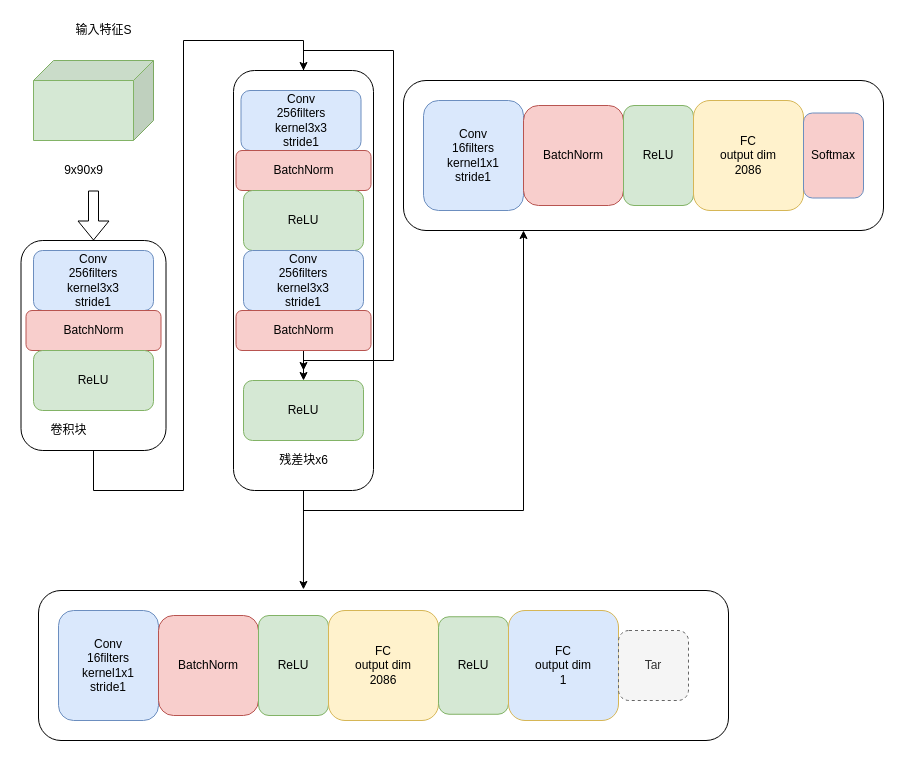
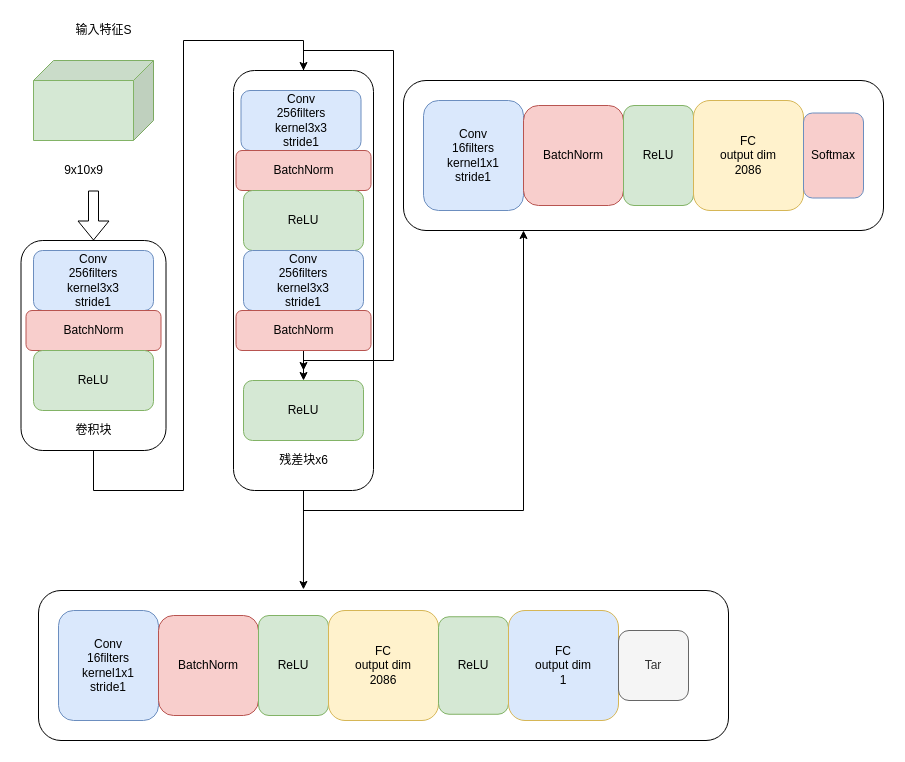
  <mxCell id="0" />
  <mxCell id="1" parent="0" />
  <mxCell id="2" value="" style="shape=cube;whiteSpace=wrap;html=1;boundedLbl=1;backgroundOutline=1;darkOpacity=0.05;darkOpacity2=0.1;direction=east;flipH=1;fillColor=#d5e8d4;strokeColor=#82b366;" parent="1" vertex="1"><mxGeometry x="33" y="60" width="120" height="80" as="geometry" /></mxCell>
  <mxCell id="3" value="输入特征S" style="text;html=1;align=center;verticalAlign=middle;resizable=0;points=[];autosize=1;strokeColor=none;fillColor=none;" parent="1" vertex="1"><mxGeometry x="68" y="20" width="70" height="20" as="geometry" /></mxCell>
- <mxCell id="4" value="9x90x9" style="text;html=1;align=center;verticalAlign=middle;resizable=0;points=[];autosize=1;strokeColor=none;fillColor=none;" parent="1" vertex="1"><mxGeometry x="58" y="160" width="50" height="20" as="geometry" /></mxCell>
+ <mxCell id="4" value="9x10x9" style="text;html=1;align=center;verticalAlign=middle;resizable=0;points=[];autosize=1;strokeColor=none;fillColor=none;" parent="1" vertex="1"><mxGeometry x="58" y="160" width="50" height="20" as="geometry" /></mxCell>
  <mxCell id="5" value="&lt;br&gt;" style="rounded=1;whiteSpace=wrap;html=1;" parent="1" vertex="1"><mxGeometry x="20.5" y="240" width="145" height="210" as="geometry" /></mxCell>
  <mxCell id="6" value="Conv&lt;br&gt;256filters&lt;br&gt;kernel3x3&lt;br&gt;stride1" style="rounded=1;whiteSpace=wrap;html=1;labelBackgroundColor=none;fillColor=#dae8fc;strokeColor=#6c8ebf;" parent="1" vertex="1"><mxGeometry x="33" y="250" width="120" height="60" as="geometry" /></mxCell>
  <mxCell id="7" value="BatchNorm" style="rounded=1;whiteSpace=wrap;html=1;labelBackgroundColor=none;fillColor=#f8cecc;strokeColor=#b85450;" parent="1" vertex="1"><mxGeometry x="25.5" y="310" width="135" height="40" as="geometry" /></mxCell>
  <mxCell id="8" value="ReLU" style="rounded=1;whiteSpace=wrap;html=1;labelBackgroundColor=none;fillColor=#d5e8d4;strokeColor=#82b366;" parent="1" vertex="1"><mxGeometry x="33" y="350" width="120" height="60" as="geometry" /></mxCell>
- <mxCell id="9" value="卷积块" style="text;html=1;align=center;verticalAlign=middle;resizable=0;points=[];autosize=1;strokeColor=none;fillColor=none;" parent="1" vertex="1"><mxGeometry x="43" y="420" width="50" height="20" as="geometry" /></mxCell>
+ <mxCell id="9" value="卷积块" style="text;html=1;align=center;verticalAlign=middle;resizable=0;points=[];autosize=1;strokeColor=none;fillColor=none;" parent="1" vertex="1"><mxGeometry x="68" y="420" width="50" height="20" as="geometry" /></mxCell>
  <mxCell id="10" style="edgeStyle=orthogonalEdgeStyle;rounded=0;orthogonalLoop=1;jettySize=auto;html=1;exitX=0.5;exitY=1;exitDx=0;exitDy=0;entryX=0.384;entryY=-0.007;entryDx=0;entryDy=0;entryPerimeter=0;" parent="1" source="12" target="28" edge="1"><mxGeometry relative="1" as="geometry" /></mxCell>
  <mxCell id="11" style="edgeStyle=orthogonalEdgeStyle;rounded=0;orthogonalLoop=1;jettySize=auto;html=1;exitX=0.5;exitY=1;exitDx=0;exitDy=0;entryX=0.25;entryY=1;entryDx=0;entryDy=0;" parent="1" source="12" target="22" edge="1"><mxGeometry relative="1" as="geometry" /></mxCell>
  <mxCell id="12" value="" style="rounded=1;whiteSpace=wrap;html=1;labelBackgroundColor=none;" parent="1" vertex="1"><mxGeometry x="233" y="70" width="140" height="420" as="geometry" /></mxCell>
  <mxCell id="13" style="edgeStyle=orthogonalEdgeStyle;rounded=0;orthogonalLoop=1;jettySize=auto;html=1;exitX=0.5;exitY=0;exitDx=0;exitDy=0;entryX=0.5;entryY=0;entryDx=0;entryDy=0;" parent="1" source="12" target="20" edge="1"><mxGeometry relative="1" as="geometry"><mxPoint x="413" y="360" as="targetPoint" /><Array as="points"><mxPoint x="303" y="50" /><mxPoint x="393" y="50" /><mxPoint x="393" y="360" /><mxPoint x="303" y="360" /></Array></mxGeometry></mxCell>
  <mxCell id="14" value="Conv&lt;br&gt;256filters&lt;br&gt;kernel3x3&lt;br&gt;stride1" style="rounded=1;whiteSpace=wrap;html=1;labelBackgroundColor=none;fillColor=#dae8fc;strokeColor=#6c8ebf;" parent="1" vertex="1"><mxGeometry x="240.5" y="90" width="120" height="60" as="geometry" /></mxCell>
  <mxCell id="15" value="BatchNorm" style="rounded=1;whiteSpace=wrap;html=1;labelBackgroundColor=none;fillColor=#f8cecc;strokeColor=#b85450;" parent="1" vertex="1"><mxGeometry x="235.5" y="150" width="135" height="40" as="geometry" /></mxCell>
  <mxCell id="16" value="ReLU" style="rounded=1;whiteSpace=wrap;html=1;labelBackgroundColor=none;fillColor=#d5e8d4;strokeColor=#82b366;" parent="1" vertex="1"><mxGeometry x="243" y="190" width="120" height="60" as="geometry" /></mxCell>
  <mxCell id="17" value="Conv&lt;br&gt;256filters&lt;br&gt;kernel3x3&lt;br&gt;stride1" style="rounded=1;whiteSpace=wrap;html=1;labelBackgroundColor=none;fillColor=#dae8fc;strokeColor=#6c8ebf;" parent="1" vertex="1"><mxGeometry x="243" y="250" width="120" height="60" as="geometry" /></mxCell>
  <mxCell id="18" style="edgeStyle=orthogonalEdgeStyle;rounded=0;orthogonalLoop=1;jettySize=auto;html=1;exitX=0.5;exitY=1;exitDx=0;exitDy=0;" parent="1" source="19" edge="1"><mxGeometry relative="1" as="geometry"><mxPoint x="303" y="370" as="targetPoint" /></mxGeometry></mxCell>
  <mxCell id="19" value="BatchNorm" style="rounded=1;whiteSpace=wrap;html=1;labelBackgroundColor=none;fillColor=#f8cecc;strokeColor=#b85450;" parent="1" vertex="1"><mxGeometry x="235.5" y="310" width="135" height="40" as="geometry" /></mxCell>
  <mxCell id="20" value="ReLU" style="rounded=1;whiteSpace=wrap;html=1;labelBackgroundColor=none;fillColor=#d5e8d4;strokeColor=#82b366;" parent="1" vertex="1"><mxGeometry x="243" y="380" width="120" height="60" as="geometry" /></mxCell>
  <mxCell id="21" value="残差块x6" style="text;html=1;align=center;verticalAlign=middle;resizable=0;points=[];autosize=1;strokeColor=none;fillColor=none;" parent="1" vertex="1"><mxGeometry x="273" y="450" width="60" height="20" as="geometry" /></mxCell>
  <mxCell id="22" value="" style="rounded=1;whiteSpace=wrap;html=1;labelBackgroundColor=none;" parent="1" vertex="1"><mxGeometry x="403" y="80" width="480" height="150" as="geometry" /></mxCell>
  <mxCell id="23" value="Conv&lt;br&gt;16filters&lt;br&gt;kernel1x1&lt;br&gt;stride1" style="rounded=1;whiteSpace=wrap;html=1;labelBackgroundColor=none;fillColor=#dae8fc;strokeColor=#6c8ebf;" parent="1" vertex="1"><mxGeometry x="423" y="100" width="100" height="110" as="geometry" /></mxCell>
  <mxCell id="24" value="BatchNorm" style="rounded=1;whiteSpace=wrap;html=1;labelBackgroundColor=none;fillColor=#f8cecc;strokeColor=#b85450;" parent="1" vertex="1"><mxGeometry x="523" y="105" width="100" height="100" as="geometry" /></mxCell>
  <mxCell id="25" value="ReLU" style="rounded=1;whiteSpace=wrap;html=1;labelBackgroundColor=none;fillColor=#d5e8d4;strokeColor=#82b366;" parent="1" vertex="1"><mxGeometry x="623" y="105" width="70" height="100" as="geometry" /></mxCell>
  <mxCell id="26" value="FC&lt;br&gt;output dim&lt;br&gt;2086" style="rounded=1;whiteSpace=wrap;html=1;labelBackgroundColor=none;fillColor=#fff2cc;strokeColor=#d6b656;" parent="1" vertex="1"><mxGeometry x="693" y="100" width="110" height="110" as="geometry" /></mxCell>
  <mxCell id="27" value="Softmax" style="rounded=1;whiteSpace=wrap;html=1;labelBackgroundColor=none;fillColor=#f8cecc;strokeColor=#6c8ebf;" parent="1" vertex="1"><mxGeometry x="803" y="112.5" width="60" height="85" as="geometry" /></mxCell>
  <mxCell id="28" value="" style="rounded=1;whiteSpace=wrap;html=1;labelBackgroundColor=none;" parent="1" vertex="1"><mxGeometry x="38" y="590" width="690" height="150" as="geometry" /></mxCell>
  <mxCell id="29" value="Conv&lt;br&gt;16filters&lt;br&gt;kernel1x1&lt;br&gt;stride1" style="rounded=1;whiteSpace=wrap;html=1;labelBackgroundColor=none;fillColor=#dae8fc;strokeColor=#6c8ebf;" parent="1" vertex="1"><mxGeometry x="58" y="610" width="100" height="110" as="geometry" /></mxCell>
  <mxCell id="30" value="BatchNorm" style="rounded=1;whiteSpace=wrap;html=1;labelBackgroundColor=none;fillColor=#f8cecc;strokeColor=#b85450;" parent="1" vertex="1"><mxGeometry x="158" y="615" width="100" height="100" as="geometry" /></mxCell>
  <mxCell id="31" value="ReLU" style="rounded=1;whiteSpace=wrap;html=1;labelBackgroundColor=none;fillColor=#d5e8d4;strokeColor=#82b366;" parent="1" vertex="1"><mxGeometry x="258" y="615" width="70" height="100" as="geometry" /></mxCell>
  <mxCell id="32" value="FC&lt;br&gt;output dim&lt;br&gt;2086" style="rounded=1;whiteSpace=wrap;html=1;labelBackgroundColor=none;fillColor=#fff2cc;strokeColor=#d6b656;" parent="1" vertex="1"><mxGeometry x="328" y="610" width="110" height="110" as="geometry" /></mxCell>
  <mxCell id="33" value="ReLU" style="rounded=1;whiteSpace=wrap;html=1;labelBackgroundColor=none;fillColor=#d5e8d4;strokeColor=#82b366;" parent="1" vertex="1"><mxGeometry x="438" y="616.25" width="70" height="97.5" as="geometry" /></mxCell>
  <mxCell id="34" value="FC&lt;br&gt;output dim&lt;br&gt;1" style="rounded=1;whiteSpace=wrap;html=1;labelBackgroundColor=none;fillColor=#dae8fc;strokeColor=#d6b656;" parent="1" vertex="1"><mxGeometry x="508" y="610" width="110" height="110" as="geometry" /></mxCell>
- <mxCell id="35" value="Tar" style="rounded=1;whiteSpace=wrap;html=1;labelBackgroundColor=none;fillColor=#f5f5f5;fontColor=#333333;strokeColor=#666666;dashed=1;" parent="1" vertex="1"><mxGeometry x="618" y="630" width="70" height="70" as="geometry" /></mxCell>
+ <mxCell id="35" value="Tar" style="rounded=1;whiteSpace=wrap;html=1;labelBackgroundColor=none;fillColor=#f5f5f5;fontColor=#333333;strokeColor=#666666;" parent="1" vertex="1"><mxGeometry x="618" y="630" width="70" height="70" as="geometry" /></mxCell>
  <mxCell id="36" value="" style="shape=flexArrow;endArrow=classic;html=1;rounded=0;entryX=0.5;entryY=0;entryDx=0;entryDy=0;" parent="1" target="5" edge="1"><mxGeometry width="50" height="50" relative="1" as="geometry"><mxPoint x="93" y="190" as="sourcePoint" /><mxPoint x="413" y="420" as="targetPoint" /></mxGeometry></mxCell>
  <mxCell id="37" value="" style="endArrow=classic;html=1;rounded=0;exitX=0.5;exitY=1;exitDx=0;exitDy=0;entryX=0.5;entryY=0;entryDx=0;entryDy=0;" parent="1" source="5" target="12" edge="1"><mxGeometry width="50" height="50" relative="1" as="geometry"><mxPoint x="363" y="470" as="sourcePoint" /><mxPoint x="413" y="420" as="targetPoint" /><Array as="points"><mxPoint x="93" y="490" /><mxPoint x="183" y="490" /><mxPoint x="183" y="40" /><mxPoint x="303" y="40" /></Array></mxGeometry></mxCell>
